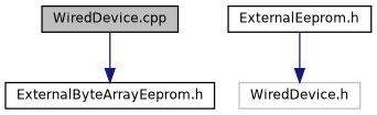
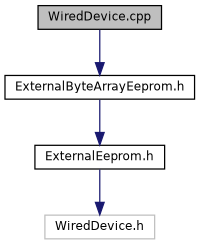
  digraph {
    node [color=black fillcolor=white fontname=Helvetica fontsize=10 shape=record style=filled]
    edge [color=midnightblue fontname=Helvetica fontsize=10 labelfontname=Helvetica labelfontsize=10 style=solid]
    n1 [fillcolor=grey75 fontcolor=black height=0.2 label="WiredDevice.cpp" width=0.4]
    n2 [height=0.2 label="ExternalByteArrayEeprom.h" width=0.4]
    n3 [height=0.2 label="ExternalEeprom.h" width=0.4]
    n4 [color=grey75 height=0.2 label="WiredDevice.h" width=0.4]
    n1 -> n2
+   n2 -> n3
    n3 -> n4
  }
